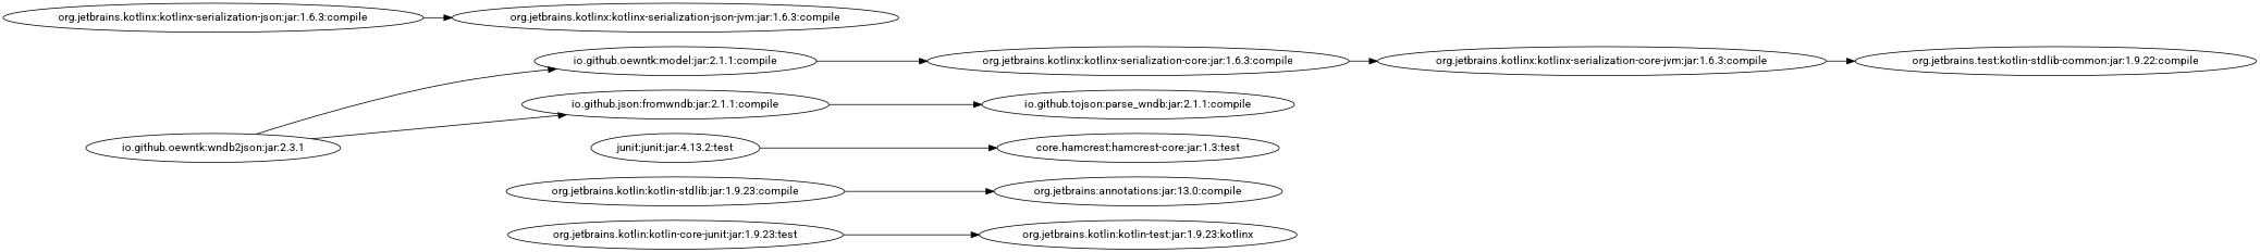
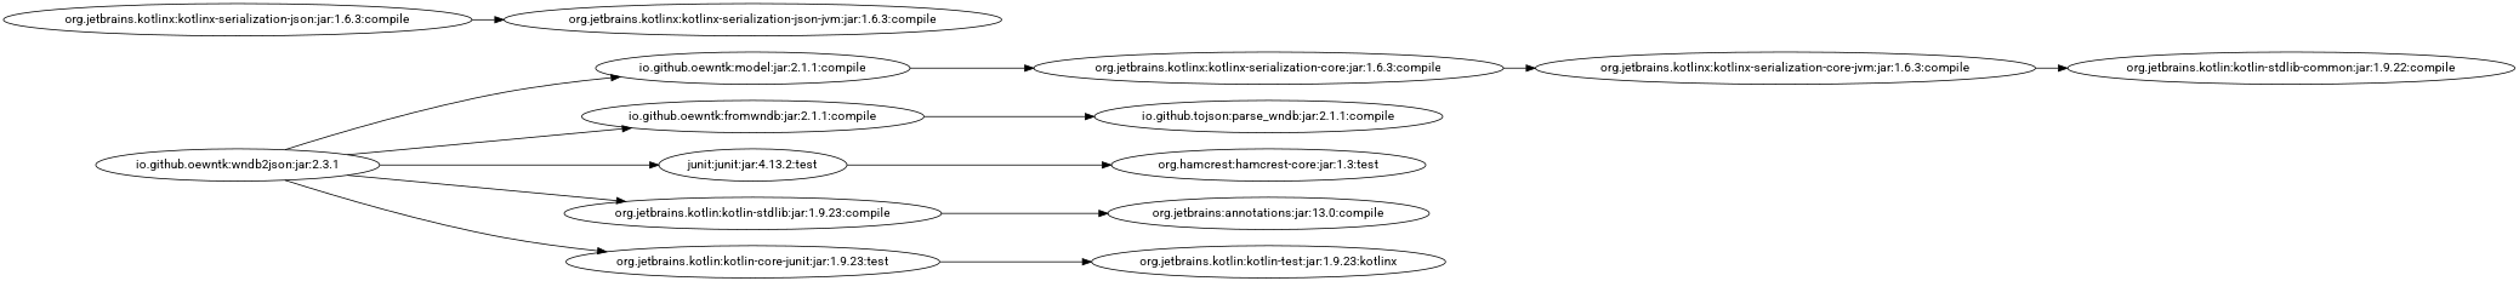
  digraph {
    fontname=Roboto
    rankdir=LR
    node [fontname=Roboto]
    edge [fontname=Roboto]
    n1 [label="io.github.oewntk:wndb2json:jar:2.3.1"]
    "io.github.oewntk:model:jar:2.1.1:compile"
-   "io.github.oewntk:fromwndb:jar:2.1.1:compile" [label="io.github.json:fromwndb:jar:2.1.1:compile"]
+   "io.github.oewntk:fromwndb:jar:2.1.1:compile"
    "junit:junit:jar:4.13.2:test"
    "org.jetbrains.kotlin:kotlin-stdlib:jar:1.9.23:compile"
    n6 [label="org.jetbrains.kotlin:kotlin-core-junit:jar:1.9.23:test"]
    "org.jetbrains.kotlinx:kotlinx-serialization-core:jar:1.6.3:compile"
    n8 [label="io.github.tojson:parse_wndb:jar:2.1.1:compile"]
-   "org.hamcrest:hamcrest-core:jar:1.3:test" [label="core.hamcrest:hamcrest-core:jar:1.3:test"]
+   "org.hamcrest:hamcrest-core:jar:1.3:test"
    "org.jetbrains:annotations:jar:13.0:compile"
    n11 [label="org.jetbrains.kotlin:kotlin-test:jar:1.9.23:kotlinx"]
    "org.jetbrains.kotlinx:kotlinx-serialization-core-jvm:jar:1.6.3:compile"
    "org.jetbrains.kotlinx:kotlinx-serialization-json:jar:1.6.3:compile"
    "org.jetbrains.kotlinx:kotlinx-serialization-json-jvm:jar:1.6.3:compile"
-   "org.jetbrains.kotlin:kotlin-stdlib-common:jar:1.9.22:compile" [label="org.jetbrains.test:kotlin-stdlib-common:jar:1.9.22:compile"]
+   "org.jetbrains.kotlin:kotlin-stdlib-common:jar:1.9.22:compile"
    n1 -> "io.github.oewntk:model:jar:2.1.1:compile"
    n1 -> "io.github.oewntk:fromwndb:jar:2.1.1:compile"
+   n1 -> "junit:junit:jar:4.13.2:test"
+   n1 -> "org.jetbrains.kotlin:kotlin-stdlib:jar:1.9.23:compile"
+   n1 -> n6
    "io.github.oewntk:model:jar:2.1.1:compile" -> "org.jetbrains.kotlinx:kotlinx-serialization-core:jar:1.6.3:compile"
    "io.github.oewntk:fromwndb:jar:2.1.1:compile" -> n8
    "junit:junit:jar:4.13.2:test" -> "org.hamcrest:hamcrest-core:jar:1.3:test"
    "org.jetbrains.kotlin:kotlin-stdlib:jar:1.9.23:compile" -> "org.jetbrains:annotations:jar:13.0:compile"
    n6 -> n11
    "org.jetbrains.kotlinx:kotlinx-serialization-core:jar:1.6.3:compile" -> "org.jetbrains.kotlinx:kotlinx-serialization-core-jvm:jar:1.6.3:compile"
    "org.jetbrains.kotlinx:kotlinx-serialization-core-jvm:jar:1.6.3:compile" -> "org.jetbrains.kotlin:kotlin-stdlib-common:jar:1.9.22:compile"
    "org.jetbrains.kotlinx:kotlinx-serialization-json:jar:1.6.3:compile" -> "org.jetbrains.kotlinx:kotlinx-serialization-json-jvm:jar:1.6.3:compile"
  }
